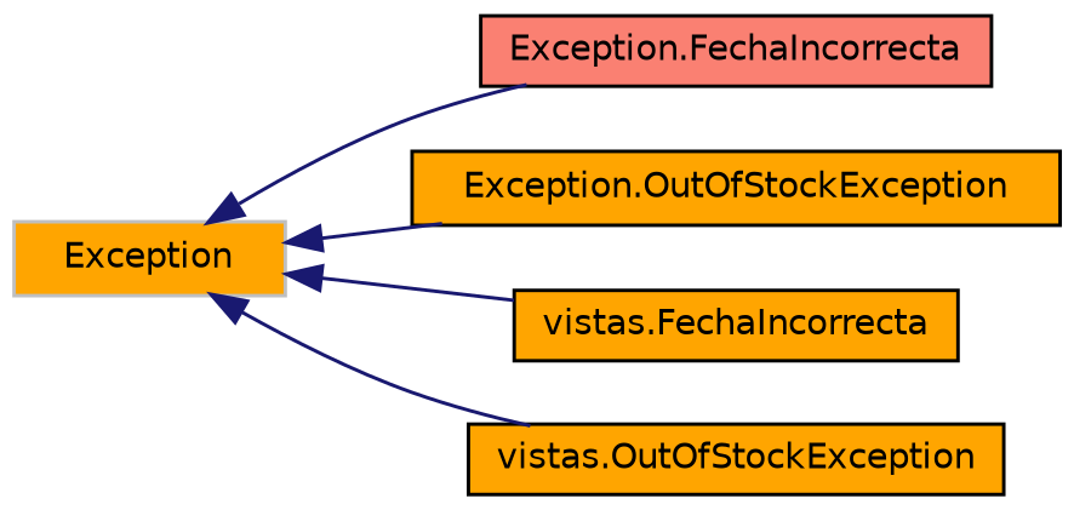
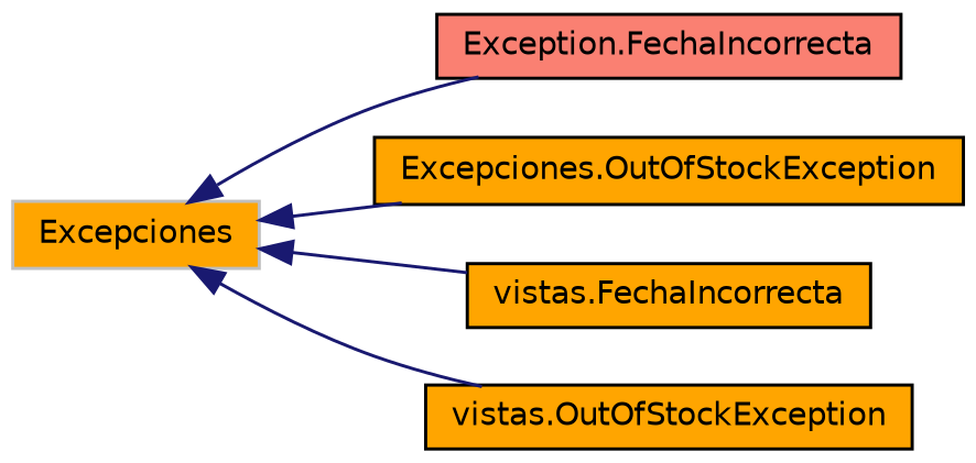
  digraph {
    rankdir=LR
    node [color=black fillcolor=orange fontname=Helvetica fontsize=10 shape=record style=filled]
    edge [color=midnightblue dir=back fontname=Helvetica fontsize=10 labelfontname=Helvetica labelfontsize=10 style=solid]
-   n1 [color=grey75 height=0.2 label=Exception width=0.4]
+   n1 [color=grey75 height=0.2 label=Excepciones width=0.4]
    n2 [fillcolor=salmon height=0.2 label="Exception.FechaIncorrecta" width=0.4]
-   n3 [height=0.2 label="Exception.OutOfStockException" width=0.4]
+   n3 [height=0.2 label="Excepciones.OutOfStockException" width=0.4]
    n4 [height=0.2 label="vistas.FechaIncorrecta" width=0.4]
    n5 [height=0.2 label="vistas.OutOfStockException" width=0.4]
    n1 -> n2
    n1 -> n3
    n1 -> n4
    n1 -> n5
  }
